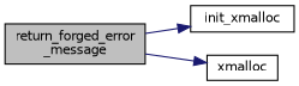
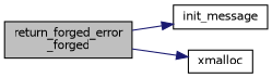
  digraph {
    rankdir=LR
    node [color=black fillcolor=white fontname=Helvetica fontsize=10 shape=record style=filled]
    edge [color=midnightblue fontname=Helvetica fontsize=10 labelfontname=Helvetica labelfontsize=10 style=solid]
-   n1 [fillcolor=grey75 fontcolor=black height=0.2 label="return_forged_error\l_message" width=0.4]
-   n2 [height=0.2 label=init_xmalloc width=0.4]
+   n1 [fillcolor=grey75 fontcolor=black height=0.2 label="return_forged_error\l_forged" width=0.4]
+   n2 [height=0.2 label=init_message width=0.4]
    n3 [height=0.2 label=xmalloc width=0.4]
    n1 -> n2
    n1 -> n3
  }
